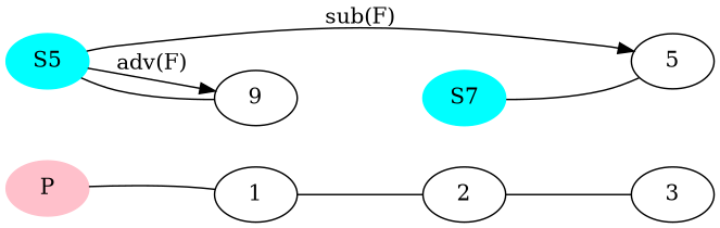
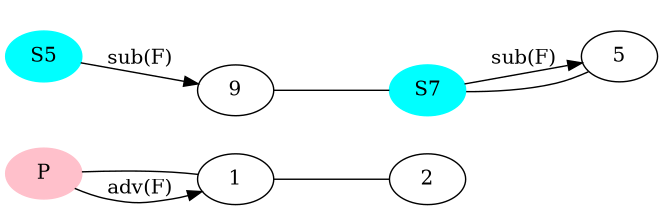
  digraph {
    rankdir=LR
    edge [dir=none]
    P [color=pink style=filled]
    1
    n3 [color=cyan label=S7 style=filled]
    n4 [color=cyan label=S5 style=filled]
-   3
    2
    5
    n8 [label=9]
    subgraph sub_1 {
      P
      1
      n3
      n4
-     3
      2
      5
      n8
    }
    subgraph sub_2 {
      P
      1
    }
    subgraph sub_3 {
      n3
      n4
      5
      n8
    }
    P -> 1
+   P -> 1 [label="adv(F)" dir=""]
    1 -> 2
-   n4 -> 5 [label="sub(F)" dir=""]
-   n4 -> n8 [label="adv(F)" dir=""]
-   2 -> 3
+   n3 -> 5 [label="sub(F)" dir=""]
+   n4 -> n8 [label="sub(F)" dir=""]
    5 -> n3
-   n8 -> n4
+   n8 -> n3
  }
